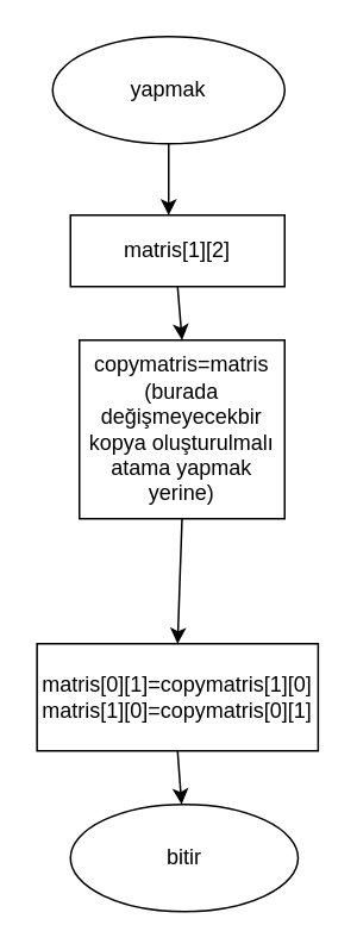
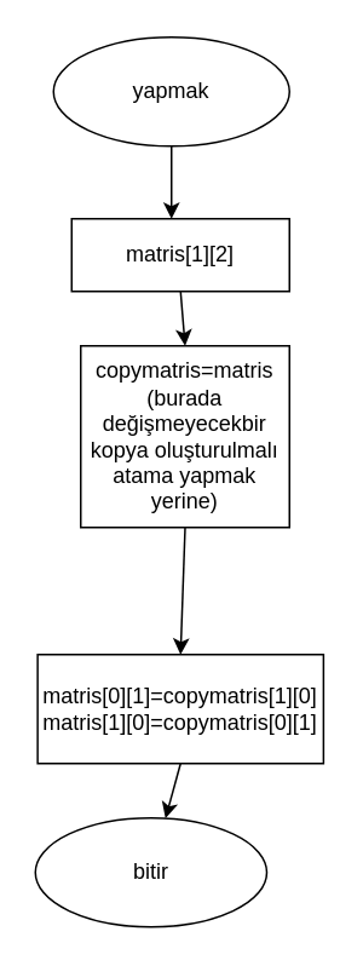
  <mxCell id="0" />
  <mxCell id="1" parent="0" />
  <mxCell id="2" style="edgeStyle=none;html=1;exitX=0.5;exitY=1;exitDx=0;exitDy=0;" parent="1" source="3" edge="1"><mxGeometry relative="1" as="geometry"><mxPoint x="94" y="120" as="targetPoint" /></mxGeometry></mxCell>
  <mxCell id="3" value="yapmak" style="ellipse;whiteSpace=wrap;html=1;" parent="1" vertex="1"><mxGeometry x="29" y="20" width="130" height="60" as="geometry" /></mxCell>
  <mxCell id="4" style="edgeStyle=none;html=1;exitX=0.5;exitY=1;exitDx=0;exitDy=0;entryX=0.5;entryY=0;entryDx=0;entryDy=0;" parent="1" source="5" target="7" edge="1"><mxGeometry relative="1" as="geometry" /></mxCell>
  <mxCell id="5" value="matris[1][2]" style="rounded=0;whiteSpace=wrap;html=1;" parent="1" vertex="1"><mxGeometry x="39" y="120" width="120" height="40" as="geometry" /></mxCell>
  <mxCell id="6" style="edgeStyle=none;html=1;exitX=0.5;exitY=1;exitDx=0;exitDy=0;entryX=0.5;entryY=0;entryDx=0;entryDy=0;" parent="1" source="7" target="9" edge="1"><mxGeometry relative="1" as="geometry" /></mxCell>
  <mxCell id="7" value="copymatris=matris&lt;div&gt;(burada değişmeyecekbir kopya oluşturulmalı atama yapmak yerine)&lt;/div&gt;" style="rounded=0;whiteSpace=wrap;html=1;" parent="1" vertex="1"><mxGeometry x="44" y="190" width="115" height="100" as="geometry" /></mxCell>
  <mxCell id="8" style="edgeStyle=none;html=1;exitX=0.5;exitY=1;exitDx=0;exitDy=0;" parent="1" source="9" target="10" edge="1"><mxGeometry relative="1" as="geometry" /></mxCell>
  <mxCell id="9" value="matris[0][1]=copymatris[1][0]&lt;div&gt;matris[1][0]=copymatris[0][1]&lt;/div&gt;" style="rounded=0;whiteSpace=wrap;html=1;" parent="1" vertex="1"><mxGeometry x="20.25" y="360" width="157.5" height="60" as="geometry" /></mxCell>
- <mxCell id="10" value="bitir" style="ellipse;whiteSpace=wrap;html=1;" parent="1" vertex="1"><mxGeometry x="39" y="450" width="127.5" height="60" as="geometry" /></mxCell>
+ <mxCell id="10" value="bitir" style="ellipse;whiteSpace=wrap;html=1;" parent="1" vertex="1"><mxGeometry x="19" y="450" width="127.5" height="60" as="geometry" /></mxCell>
